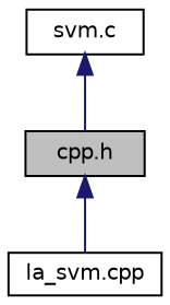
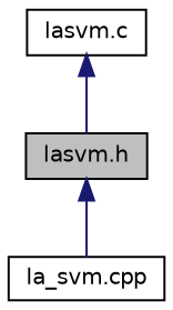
  digraph {
    node [color=black fillcolor=white fontname=Helvetica fontsize=10 shape=record style=filled]
    edge [color=midnightblue dir=back fontname=Helvetica fontsize=10 labelfontname=Helvetica labelfontsize=10 style=solid]
-   n1 [fillcolor=grey75 fontcolor=black height=0.2 label="cpp.h" width=0.4]
+   n1 [fillcolor=grey75 fontcolor=black height=0.2 label="lasvm.h" width=0.4]
    n2 [height=0.2 label="la_svm.cpp" width=0.4]
-   n3 [height=0.2 label="svm.c" width=0.4]
+   n3 [height=0.2 label="lasvm.c" width=0.4]
    n1 -> n2
    n3 -> n1
  }
